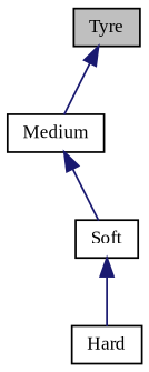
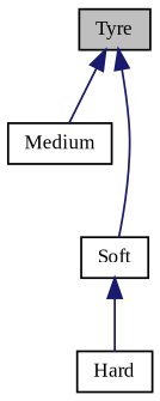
  digraph {
    fontname="Liberation Serif"
    node [color=black fillcolor=white fontname="Liberation Serif" fontsize=10 shape=record style=filled]
    edge [color=midnightblue dir=back fontname="Liberation Serif" fontsize=10 labelfontname=Helvetica labelfontsize=10 style=solid]
    n1 [fillcolor=grey75 fontcolor=black height=0.2 label=Tyre width=0.4]
    n2 [height=0.2 label=Medium width=0.4]
    n3 [height=0.2 label=Soft width=0.4]
    n4 [height=0.2 label=Hard width=0.4]
    n1 -> n2
-   n2 -> n3
+   n1 -> n3
    n3 -> n4
  }
